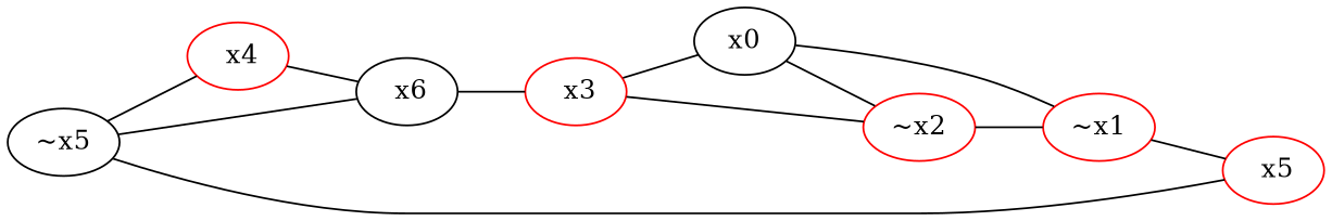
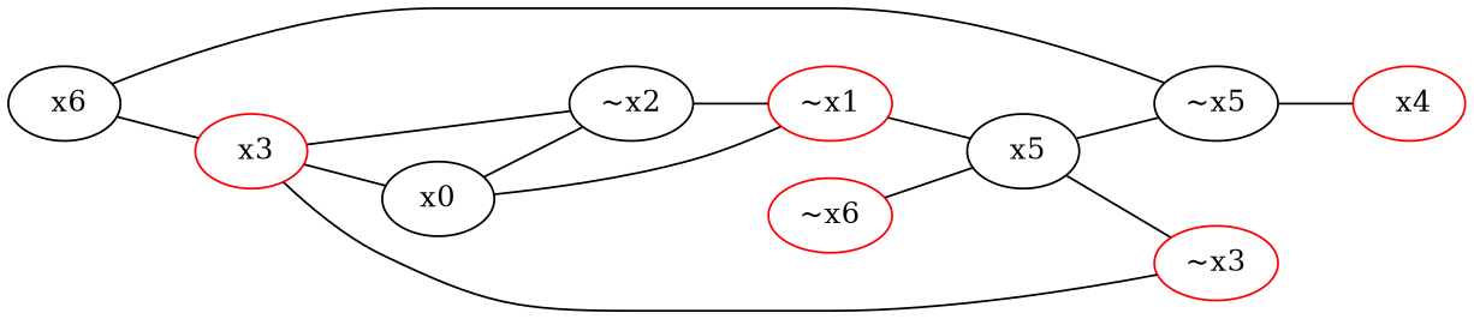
  strict graph {
    rankdir=LR
    node [color=red]
    "~x5" [color=black]
    " x4"
    " x6" [color=black]
    " x3"
-   " x5"
+   " x5" [color=black]
+   "~x6"
+   "~x3"
    "~x1"
    n9 [color=black label=x0]
-   "~x2"
+   "~x2" [color=black]
    "~x5" -- " x4"
-   " x4" -- " x6"
    " x6" -- "~x5"
    " x6" -- " x3"
+   " x3" -- "~x3"
    " x3" -- n9
    " x5" -- "~x5"
+   " x5" -- "~x3"
+   "~x6" -- " x5"
    "~x1" -- " x5"
    n9 -- "~x1"
    n9 -- "~x2"
    "~x2" -- " x3"
    "~x2" -- "~x1"
  }
